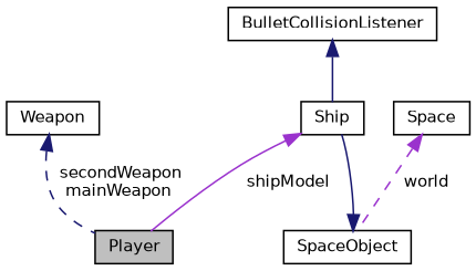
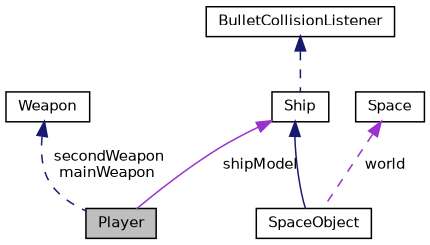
  digraph {
    node [color=black fillcolor=white fontname=Helvetica fontsize=10 shape=record style=filled]
    edge [color=midnightblue dir=back fontname=Helvetica fontsize=10 labelfontname=Helvetica labelfontsize=10 style=solid]
    n1 [fillcolor=grey75 fontcolor=black height=0.2 label=Player width=0.4]
    n2 [height=0.2 label=Weapon width=0.4]
    n3 [height=0.2 label=Ship width=0.4]
    n4 [height=0.2 label=SpaceObject width=0.4]
    n5 [height=0.2 label=Space width=0.4]
    n6 [height=0.2 label=BulletCollisionListener width=0.4]
    n2 -> n1 [label=" secondWeapon\nmainWeapon" style=dashed]
    n3 -> n1 [color=darkorchid3 label=" shipModel"]
-   n4 -> n3
+   n3 -> n4
    n5 -> n4 [color=darkorchid3 label=" world" style=dashed]
-   n6 -> n3
+   n6 -> n3 [style=dashed]
  }
